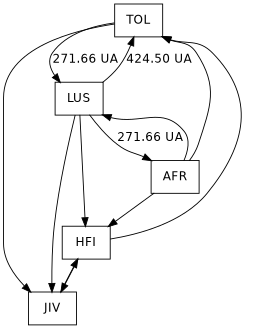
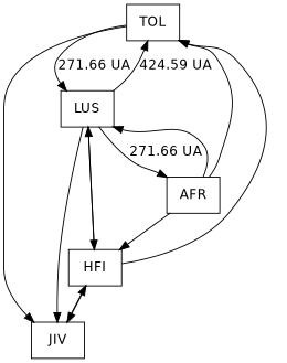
  digraph {
    fontname="DejaVu Sans"
    node [fontname="DejaVu Sans" shape=record]
    edge [fontname="DejaVu Sans" headport=f1]
    n1 [label="<f1> TOL "]
    n2 [label="<f1> LUS "]
    n3 [label="<f1> JIV "]
    n4 [label="<f1> AFR "]
    n5 [label="<f1> HFI "]
    n1 -> n2 [label="271.66 UA"]
    n1 -> n3
-   n2 -> n1 [label="424.50 UA"]
+   n2 -> n1 [label="424.59 UA"]
    n2 -> n3
    n2 -> n4 [label="271.66 UA"]
    n2 -> n5
    n3 -> n5
    n4 -> n1
    n4 -> n2
    n4 -> n5
    n5 -> n1
+   n5 -> n2
    n5 -> n3
  }
